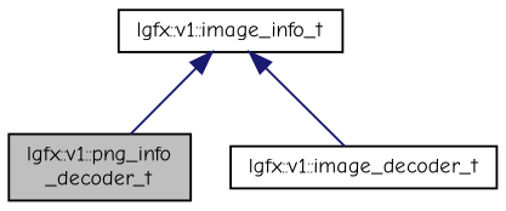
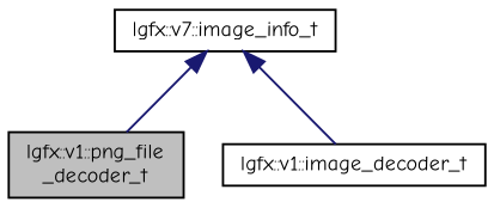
  digraph {
    fontname="Comic Neue"
    node [color=black fillcolor=white fontname="Comic Neue" fontsize=10 shape=record style=filled]
    edge [color=midnightblue dir=back fontname="Comic Neue" fontsize=10 labelfontname=Helvetica labelfontsize=10 style=solid]
-   n1 [fillcolor=grey75 fontcolor=black height=0.2 label="lgfx::v1::png_info\l_decoder_t" width=0.4]
+   n1 [fillcolor=grey75 fontcolor=black height=0.2 label="lgfx::v1::png_file\l_decoder_t" width=0.4]
    n2 [height=0.2 label="lgfx::v1::image_decoder_t" width=0.4]
-   n3 [height=0.2 label="lgfx::v1::image_info_t" width=0.4]
+   n3 [height=0.2 label="lgfx::v7::image_info_t" width=0.4]
    n3 -> n1
    n3 -> n2
  }
